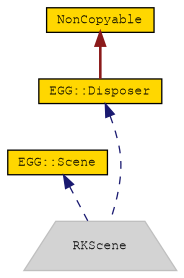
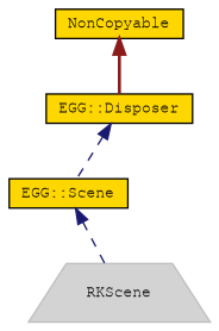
  digraph {
    node [color=black fillcolor=gold fontname=FreeMono fontsize=10 shape=box style=filled]
    edge [color=midnightblue dir=back fontname=FreeMono fontsize=10 labelfontname=FreeMono labelfontsize=10 style=dashed]
    n1 [fontcolor=black height=0.2 label="EGG::Scene" width=0.4]
    n2 [color=grey75 fillcolor=lightgrey height=0.2 label=RKScene shape=trapezium width=0.4]
    n3 [height=0.2 label="EGG::Disposer" width=0.4]
    n4 [height=0.2 label=NonCopyable width=0.4]
    n1 -> n2
-   n3 -> n2
+   n3 -> n1
    n4 -> n3 [color=firebrick4 style=bold]
  }
